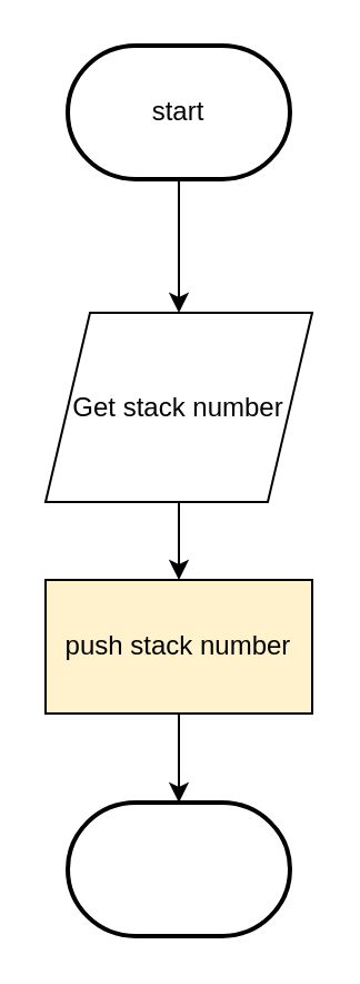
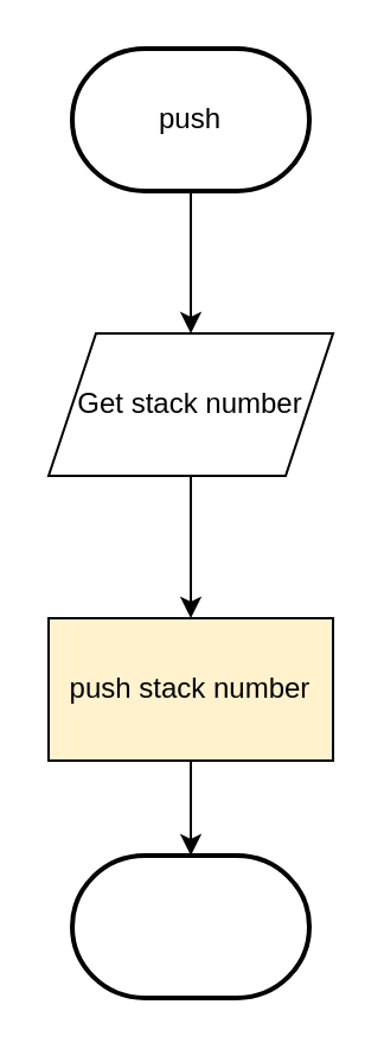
  <mxCell id="0" />
  <mxCell id="1" parent="0" />
  <mxCell id="2" style="edgeStyle=none;html=1;" edge="1" parent="1" target="4"><mxGeometry relative="1" as="geometry"><mxPoint x="80" y="70" as="sourcePoint" /></mxGeometry></mxCell>
  <mxCell id="3" style="edgeStyle=none;html=1;" edge="1" parent="1" source="4"><mxGeometry relative="1" as="geometry"><mxPoint x="80" y="260" as="targetPoint" /></mxGeometry></mxCell>
- <mxCell id="4" value="Get stack number" style="shape=parallelogram;perimeter=parallelogramPerimeter;whiteSpace=wrap;html=1;fixedSize=1;" vertex="1" parent="1"><mxGeometry x="20" y="140" width="120" height="85" as="geometry" /></mxCell>
+ <mxCell id="4" value="Get stack number" style="shape=parallelogram;perimeter=parallelogramPerimeter;whiteSpace=wrap;html=1;fixedSize=1;" vertex="1" parent="1"><mxGeometry x="20" y="140" width="120" height="60" as="geometry" /></mxCell>
  <mxCell id="5" style="edgeStyle=none;html=1;" edge="1" parent="1" source="6"><mxGeometry relative="1" as="geometry"><mxPoint x="80" y="360" as="targetPoint" /></mxGeometry></mxCell>
  <mxCell id="6" value="push stack number" style="rounded=0;whiteSpace=wrap;html=1;fillColor=#fff2cc;" vertex="1" parent="1"><mxGeometry x="20" y="260" width="120" height="60" as="geometry" /></mxCell>
- <mxCell id="7" value="start" style="strokeWidth=2;html=1;shape=mxgraph.flowchart.terminator;whiteSpace=wrap;" vertex="1" parent="1"><mxGeometry x="30" y="20" width="100" height="60" as="geometry" /></mxCell>
+ <mxCell id="7" value="push" style="strokeWidth=2;html=1;shape=mxgraph.flowchart.terminator;whiteSpace=wrap;" vertex="1" parent="1"><mxGeometry x="30" y="20" width="100" height="60" as="geometry" /></mxCell>
  <mxCell id="8" value="" style="strokeWidth=2;html=1;shape=mxgraph.flowchart.terminator;whiteSpace=wrap;" vertex="1" parent="1"><mxGeometry x="30" y="360" width="100" height="60" as="geometry" /></mxCell>
